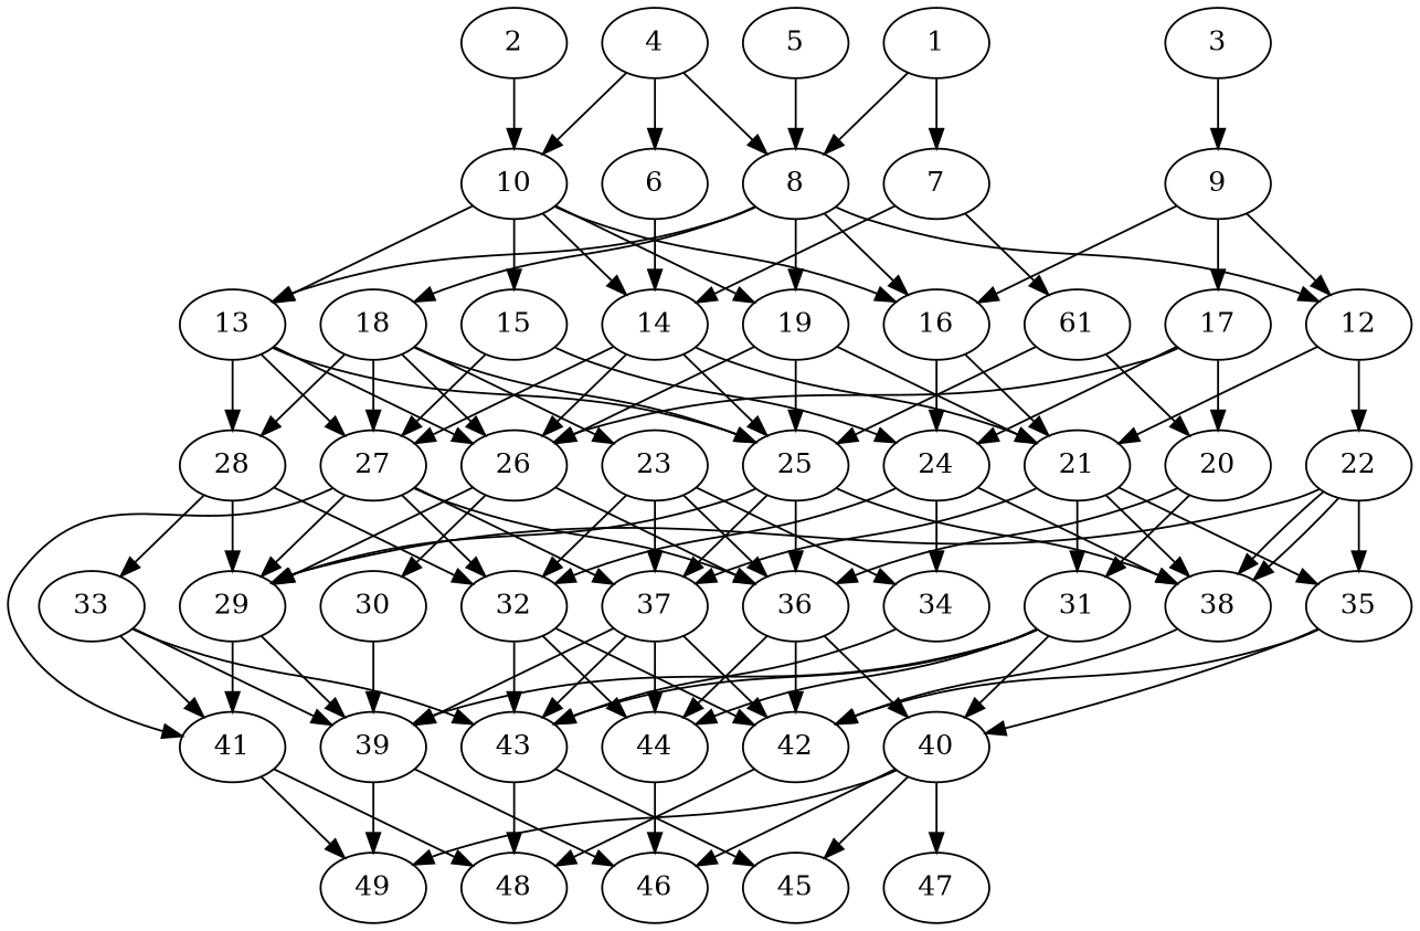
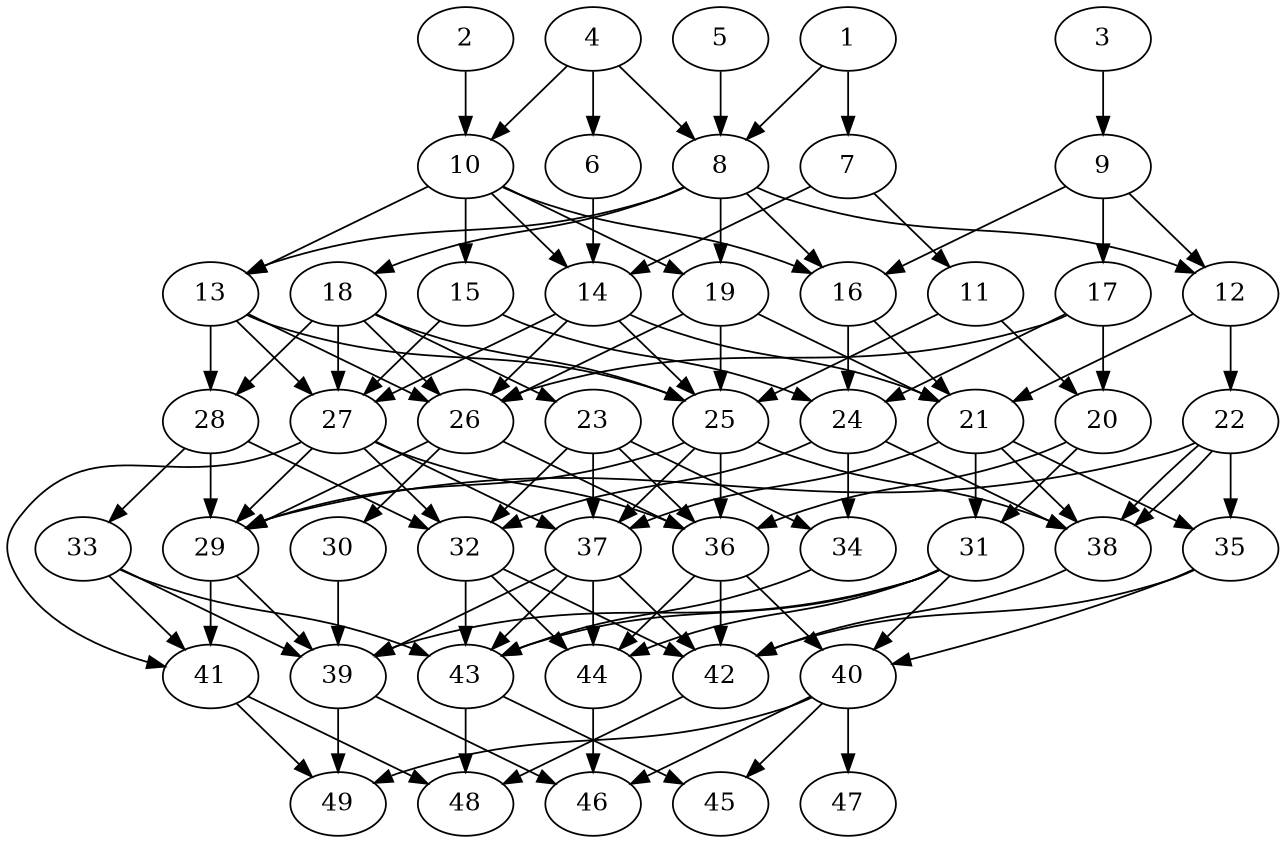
  digraph {
    node [alpha=0.09 compute_size=134217728000 result_size=1024]
    1 [alpha=0.04 compute_size=742239230452 ram=28982116 result_size=54272 trans_size=887099]
    7 [alpha=0.19 compute_size=710935993 ram=1501059 result_size=70656 trans_size=706440]
    8 [alpha=0.01 compute_size=2391624210 ram=27858168 result_size=29696 trans_size=705505]
    14 [alpha=0.20 compute_size=24383483869 ram=2200369 trans_size=713884]
-   11 [alpha=0.18 compute_size=782757789696 ram=11076730 result_size=54272 trans_size=551357 label=61]
+   11 [alpha=0.18 compute_size=782757789696 ram=11076730 result_size=54272 trans_size=551357]
    12 [alpha=0.05 ram=2329422 trans_size=346138]
    13 [alpha=0.01 compute_size=7725749936 ram=11128131 result_size=9216 trans_size=180295]
    16 [alpha=0.16 compute_size=703735834360 ram=1296996 result_size=91136 trans_size=805207]
    18 [alpha=0.17 compute_size=47785687125 ram=36981264 trans_size=117400]
    19 [alpha=0.11 compute_size=929811144 ram=27685716 result_size=29696 trans_size=928189]
    25 [alpha=0.18 compute_size=691184753393 ram=22765472 trans_size=963206]
    21 [alpha=0.20 compute_size=8589934592 ram=44990860 result_size=70656 trans_size=698543]
    26 [compute_size=130906392144 ram=23562456 result_size=74752 trans_size=4817]
    27 [alpha=0.11 compute_size=368293445632 ram=17812046 result_size=9216 trans_size=662874]
    20 [alpha=0.10 compute_size=993055110575 ram=5026168 result_size=54272 trans_size=36386]
    22 [alpha=0.03 compute_size=16809399930 ram=18132928 result_size=13312 trans_size=971857]
    28 [ram=42200480 trans_size=502419]
    24 [alpha=0.10 compute_size=557380342052 ram=43468976 result_size=9216 trans_size=908067]
    23 [alpha=0.20 compute_size=4395366918 ram=31628918 result_size=29696 trans_size=918175]
    2 [alpha=0.08 compute_size=30833232851 ram=5517835 result_size=54272 trans_size=895627]
    10 [alpha=0.16 compute_size=549755813888 ram=9672034 result_size=91136 trans_size=590411]
    15 [alpha=0.16 compute_size=11441400636 ram=19595246 result_size=9216 trans_size=178096]
    3 [alpha=0.16 compute_size=6448239958 ram=14196203 result_size=70656 trans_size=825122]
    9 [alpha=0.17 compute_size=456437502 ram=17094230 result_size=70656 trans_size=998147]
    17 [alpha=0.12 compute_size=263949609211 ram=32791884 result_size=54272 trans_size=960264]
    4 [alpha=0.03 compute_size=491056646 ram=17723954 result_size=70656 trans_size=432828]
    6 [alpha=0.05 compute_size=231928233984 ram=44125636 result_size=13312 trans_size=863099]
    5 [alpha=0.03 compute_size=967015446433 ram=7923801 result_size=54272 trans_size=212270]
    36 [alpha=0.03 compute_size=2249596994 ram=1641839 result_size=29696 trans_size=206756]
    37 [alpha=0.07 compute_size=46988914728 ram=6916686 trans_size=37791]
    38 [alpha=0.12 compute_size=2609341236 ram=47789384 result_size=74752 trans_size=378961]
    29 [compute_size=32420616491 ram=8784153 trans_size=563940]
    31 [alpha=0.19 compute_size=68719476736 ram=31818004 result_size=74752 trans_size=552623]
    35 [alpha=0.19 compute_size=10165227788 ram=9783978 result_size=13312 trans_size=373612]
    30 [alpha=0.12 ram=37189528 trans_size=875972]
    32 [alpha=0.06 compute_size=5975319226 ram=23479386 trans_size=756608]
    41 [alpha=0.17 compute_size=368293445632 ram=39017484 result_size=9216 trans_size=687331]
    33 [alpha=0.01 compute_size=595439324584 ram=43728492 result_size=91136 trans_size=236285]
    34 [alpha=0.17 compute_size=4708894923 ram=6216088 result_size=29696 trans_size=152544]
    39 [alpha=0.02 compute_size=20069315620 ram=12288489 result_size=91136 trans_size=757800]
    40 [alpha=0.13 compute_size=8880992800 ram=33791376 trans_size=774112]
    43 [alpha=0.18 compute_size=202073092052 ram=29768332 result_size=91136 trans_size=79259]
    44 [compute_size=231928233984 ram=32292330 result_size=13312 trans_size=95198]
    42 [alpha=0.02 compute_size=210807396058 ram=15418787 result_size=9216 trans_size=89841]
    46 [alpha=0.12 compute_size=782757789696 ram=13454509 result_size=0 trans_size=334612]
    49 [alpha=0.05 compute_size=19964090990 ram=43917168 result_size=0 trans_size=914604]
    45 [alpha=0.12 compute_size=136134484020 ram=48542744 result_size=0 trans_size=757939]
    47 [alpha=0.03 compute_size=6797944903 ram=2586497 result_size=0 trans_size=554173]
    48 [compute_size=232240468375 ram=39588748 result_size=0 trans_size=725272]
    1 -> 7
    1 -> 8
    7 -> 14
    7 -> 11
    8 -> 12
    8 -> 13
    8 -> 16
    8 -> 18
    8 -> 19
    14 -> 25
    14 -> 21
    14 -> 26
    14 -> 27
    11 -> 25
    11 -> 20
    12 -> 21
    12 -> 22
    13 -> 25
    13 -> 26
    13 -> 27
    13 -> 28
    16 -> 21
    16 -> 24
    18 -> 25
    18 -> 26
    18 -> 27
    18 -> 28
    18 -> 23
    19 -> 25
    19 -> 21
    19 -> 26
    25 -> 36
    25 -> 37
    25 -> 38
    25 -> 29
    21 -> 37
    21 -> 38
    21 -> 31
    21 -> 35
    26 -> 36
    26 -> 29
    26 -> 30
    27 -> 36
    27 -> 37
    27 -> 29
    27 -> 32
    27 -> 41
    20 -> 36
    20 -> 31
    22 -> 38
    22 -> 38
    22 -> 29
    22 -> 35
    28 -> 29
    28 -> 32
    28 -> 33
    24 -> 38
    24 -> 32
    24 -> 34
    23 -> 36
    23 -> 37
    23 -> 32
    23 -> 34
    2 -> 10
    10 -> 14
    10 -> 13
    10 -> 16
    10 -> 19
    10 -> 15
    15 -> 27
    15 -> 24
    3 -> 9
    9 -> 12
    9 -> 16
    9 -> 17
    17 -> 26
    17 -> 20
    17 -> 24
    4 -> 8
    4 -> 10
    4 -> 6
    6 -> 14
    5 -> 8
    36 -> 40
    36 -> 44
    36 -> 42
    37 -> 39
    37 -> 43
    37 -> 44
    37 -> 42
    38 -> 42
    29 -> 41
    29 -> 39
    31 -> 39
    31 -> 40
    31 -> 43
    31 -> 44
    35 -> 40
    35 -> 42
    30 -> 39
    32 -> 43
    32 -> 44
    32 -> 42
    41 -> 49
    41 -> 48
    33 -> 41
    33 -> 39
    33 -> 43
    34 -> 43
    39 -> 46
    39 -> 49
    40 -> 46
    40 -> 49
    40 -> 45
    40 -> 47
    43 -> 45
    43 -> 48
    44 -> 46
    42 -> 48
  }
